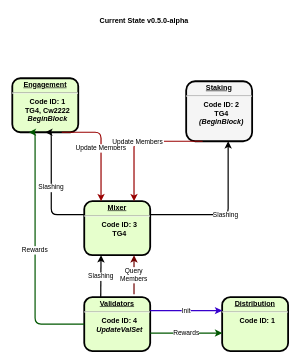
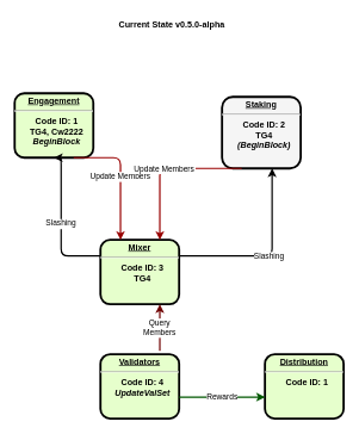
  <mxCell id="0" />
  <mxCell id="1" parent="0" />
  <mxCell id="2" value="&lt;p style=&quot;margin: 0px ; margin-top: 4px ; text-align: center ; text-decoration: underline&quot;&gt;&lt;strong&gt;Engagement&lt;/strong&gt;&lt;/p&gt;&lt;hr&gt;&lt;p style=&quot;margin: 0px ; margin-left: 8px&quot;&gt;Code ID: 1&lt;/p&gt;&lt;p style=&quot;margin: 0px ; margin-left: 8px&quot;&gt;TG4, Cw2222&lt;/p&gt;&lt;p style=&quot;margin: 0px ; margin-left: 8px&quot;&gt;&lt;i&gt;BeginBlock&lt;/i&gt;&lt;/p&gt;" style="verticalAlign=middle;align=center;overflow=fill;fontSize=12;fontFamily=Helvetica;html=1;rounded=1;fontStyle=1;strokeWidth=3;fillColor=#E6FFCC" vertex="1" parent="1"><mxGeometry x="20" y="130" width="110" height="90" as="geometry" /></mxCell>
  <mxCell id="3" value="&lt;p style=&quot;margin: 0px ; margin-top: 4px ; text-align: center ; text-decoration: underline&quot;&gt;&lt;strong&gt;Staking&lt;/strong&gt;&lt;/p&gt;&lt;hr&gt;&lt;p style=&quot;margin: 0px ; margin-left: 8px&quot;&gt;Code ID: 2&lt;/p&gt;&lt;p style=&quot;margin: 0px ; margin-left: 8px&quot;&gt;TG4&lt;/p&gt;&lt;p style=&quot;margin: 0px ; margin-left: 8px&quot;&gt;&lt;i&gt;(BeginBlock)&lt;/i&gt;&lt;/p&gt;" style="verticalAlign=middle;align=center;overflow=fill;fontSize=12;fontFamily=Helvetica;html=1;rounded=1;fontStyle=1;strokeWidth=3;fillColor=#f5f5f5;" vertex="1" parent="1"><mxGeometry x="310" y="135" width="110" height="100" as="geometry" /></mxCell>
  <mxCell id="4" value="&lt;p style=&quot;margin: 0px ; margin-top: 4px ; text-align: center ; text-decoration: underline&quot;&gt;&lt;strong&gt;Mixer&lt;/strong&gt;&lt;/p&gt;&lt;hr&gt;&lt;p style=&quot;margin: 0px ; margin-left: 8px&quot;&gt;Code ID: 3&lt;/p&gt;&lt;p style=&quot;margin: 0px ; margin-left: 8px&quot;&gt;TG4&lt;/p&gt;" style="verticalAlign=middle;align=center;overflow=fill;fontSize=12;fontFamily=Helvetica;html=1;rounded=1;fontStyle=1;strokeWidth=3;fillColor=#E6FFCC" vertex="1" parent="1"><mxGeometry x="140" y="335" width="110" height="90" as="geometry" /></mxCell>
  <mxCell id="5" value="Update Members" style="edgeStyle=elbowEdgeStyle;elbow=horizontal;strokeColor=#990000;strokeWidth=2;exitX=0.75;exitY=1;exitDx=0;exitDy=0;entryX=0.25;entryY=0;entryDx=0;entryDy=0;" edge="1" parent="1" source="2" target="4"><mxGeometry width="100" height="100" relative="1" as="geometry"><mxPoint x="148" y="45" as="sourcePoint" /><mxPoint x="257.5" y="125" as="targetPoint" /><Array as="points"><mxPoint x="168" y="275" /></Array></mxGeometry></mxCell>
  <mxCell id="6" value="Slashing" style="edgeStyle=elbowEdgeStyle;elbow=horizontal;strokeColor=default;strokeWidth=2;exitX=0;exitY=0.25;exitDx=0;exitDy=0;entryX=0.5;entryY=1;entryDx=0;entryDy=0;" edge="1" parent="1" source="4" target="2"><mxGeometry width="100" height="100" relative="1" as="geometry"><mxPoint x="144" y="365" as="sourcePoint" /><mxPoint x="54" y="227" as="targetPoint" /><Array as="points"><mxPoint x="85" y="295" /></Array></mxGeometry></mxCell>
  <mxCell id="7" value="Update Members" style="edgeStyle=elbowEdgeStyle;elbow=horizontal;strokeColor=#990000;strokeWidth=2;exitX=0.25;exitY=1;exitDx=0;exitDy=0;entryX=0.75;entryY=0;entryDx=0;entryDy=0;" edge="1" parent="1" source="3" target="4"><mxGeometry width="100" height="100" relative="1" as="geometry"><mxPoint x="122.5" y="235" as="sourcePoint" /><mxPoint x="177.5" y="345" as="targetPoint" /><Array as="points"><mxPoint x="223" y="255" /></Array></mxGeometry></mxCell>
  <mxCell id="8" value="Slashing" style="edgeStyle=elbowEdgeStyle;elbow=horizontal;strokeColor=default;strokeWidth=2;exitX=1;exitY=0.25;exitDx=0;exitDy=0;" edge="1" parent="1" source="4" target="3"><mxGeometry width="100" height="100" relative="1" as="geometry"><mxPoint x="150" y="367.5" as="sourcePoint" /><mxPoint x="64" y="237" as="targetPoint" /><Array as="points"><mxPoint x="380" y="295" /></Array></mxGeometry></mxCell>
  <mxCell id="9" value="&lt;p style=&quot;margin: 0px ; margin-top: 4px ; text-align: center ; text-decoration: underline&quot;&gt;&lt;strong&gt;Validators&lt;/strong&gt;&lt;/p&gt;&lt;hr&gt;&lt;p style=&quot;margin: 0px ; margin-left: 8px&quot;&gt;Code ID: 4&lt;/p&gt;&lt;p style=&quot;margin: 0px ; margin-left: 8px&quot;&gt;&lt;i&gt;UpdateValSet&lt;/i&gt;&lt;/p&gt;" style="verticalAlign=middle;align=center;overflow=fill;fontSize=12;fontFamily=Helvetica;html=1;rounded=1;fontStyle=1;strokeWidth=3;fillColor=#E6FFCC" vertex="1" parent="1"><mxGeometry x="140" y="495" width="110" height="90" as="geometry" /></mxCell>
  <mxCell id="10" value="&lt;p style=&quot;margin: 0px ; margin-top: 4px ; text-align: center ; text-decoration: underline&quot;&gt;&lt;strong&gt;Distribution&lt;/strong&gt;&lt;/p&gt;&lt;hr&gt;&lt;p style=&quot;margin: 0px ; margin-left: 8px&quot;&gt;Code ID: 1&lt;/p&gt;&lt;p style=&quot;margin: 0px ; margin-left: 8px&quot;&gt;&lt;br&gt;&lt;/p&gt;" style="verticalAlign=middle;align=center;overflow=fill;fontSize=12;fontFamily=Helvetica;html=1;rounded=1;fontStyle=1;strokeWidth=3;fillColor=#E6FFCC" vertex="1" parent="1"><mxGeometry x="370" y="495" width="110" height="90" as="geometry" /></mxCell>
- <mxCell id="11" value="Slashing" style="edgeStyle=elbowEdgeStyle;elbow=horizontal;strokeColor=default;strokeWidth=2;exitX=0.25;exitY=0;exitDx=0;exitDy=0;entryX=0.25;entryY=1;entryDx=0;entryDy=0;" edge="1" parent="1" source="9" target="4"><mxGeometry width="100" height="100" relative="1" as="geometry"><mxPoint x="150" y="367.5" as="sourcePoint" /><mxPoint x="64" y="237" as="targetPoint" /><Array as="points"><mxPoint x="168" y="465" /></Array></mxGeometry></mxCell>
  <mxCell id="12" value="Query&#10;Members" style="edgeStyle=elbowEdgeStyle;elbow=horizontal;strokeColor=#6F0000;strokeWidth=2;entryX=0.75;entryY=1;entryDx=0;entryDy=0;fillColor=#a20025;" edge="1" parent="1" target="4"><mxGeometry width="100" height="100" relative="1" as="geometry"><mxPoint x="223" y="490" as="sourcePoint" /><mxPoint x="177.5" y="435" as="targetPoint" /><Array as="points"><mxPoint x="223" y="465" /></Array></mxGeometry></mxCell>
- <mxCell id="13" value="Init" style="endArrow=classic;html=1;rounded=0;strokeColor=#3700CC;exitX=1;exitY=0.25;exitDx=0;exitDy=0;entryX=0;entryY=0.25;entryDx=0;entryDy=0;fillColor=#6a00ff;strokeWidth=2;" edge="1" parent="1" source="9" target="10"><mxGeometry width="50" height="50" relative="1" as="geometry"><mxPoint x="200" y="405" as="sourcePoint" /><mxPoint x="250" y="355" as="targetPoint" /></mxGeometry></mxCell>
  <mxCell id="14" value="Rewards" style="endArrow=classic;html=1;rounded=0;strokeColor=#005700;exitX=1;exitY=0.25;exitDx=0;exitDy=0;entryX=0;entryY=0.25;entryDx=0;entryDy=0;fillColor=#008a00;strokeWidth=2;" edge="1" parent="1"><mxGeometry width="50" height="50" relative="1" as="geometry"><mxPoint x="250" y="555" as="sourcePoint" /><mxPoint x="370" y="555" as="targetPoint" /></mxGeometry></mxCell>
- <mxCell id="15" value="Rewards" style="edgeStyle=elbowEdgeStyle;elbow=horizontal;strokeColor=#005700;strokeWidth=2;exitX=0;exitY=0.5;exitDx=0;exitDy=0;entryX=0.25;entryY=1;entryDx=0;entryDy=0;fillColor=#008a00;" edge="1" parent="1" source="9" target="2"><mxGeometry width="100" height="100" relative="1" as="geometry"><mxPoint x="150" y="367.5" as="sourcePoint" /><mxPoint x="64" y="237" as="targetPoint" /><Array as="points"><mxPoint x="58" y="385" /></Array></mxGeometry></mxCell>
  <mxCell id="16" value="&lt;b&gt;Current State v0.5.0-alpha&lt;/b&gt;" style="text;html=1;strokeColor=none;fillColor=none;align=center;verticalAlign=middle;whiteSpace=wrap;rounded=0;" vertex="1" parent="1"><mxGeometry x="50" y="20" width="380" height="30" as="geometry" /></mxCell>
